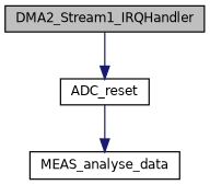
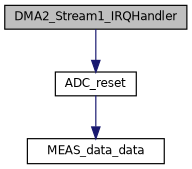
  digraph {
    rankdir=TB
    node [color=black fillcolor=white fontname=Helvetica fontsize=10 shape=record style=filled]
    edge [color=midnightblue fontname=Helvetica fontsize=10 labelfontname=Helvetica labelfontsize=10 style=solid]
    n1 [fillcolor=grey75 fontcolor=black height=0.2 label=DMA2_Stream1_IRQHandler width=0.4]
    n2 [height=0.2 label=ADC_reset width=0.4]
-   n3 [height=0.2 label=MEAS_analyse_data width=0.4]
+   n3 [height=0.2 label=MEAS_data_data width=0.4]
    n1 -> n2
    n2 -> n3
  }
